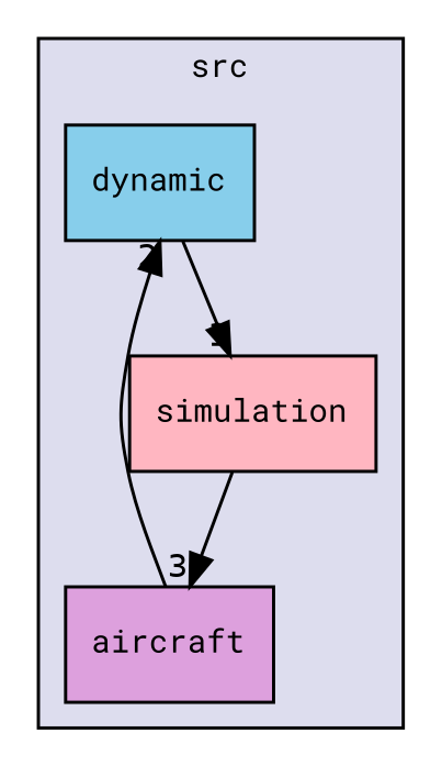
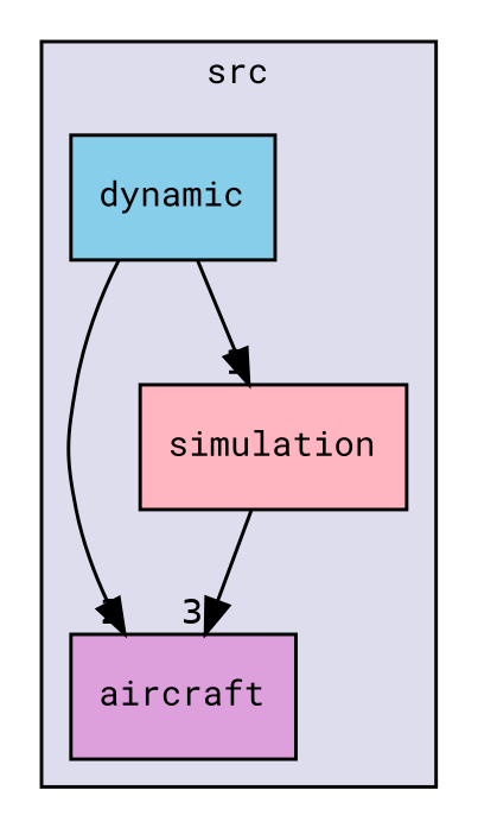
  digraph {
    compound=true
    fontname="Roboto Mono"
    node [fontname="Roboto Mono" fontsize=10 shape=box style=filled]
    edge [fontname="Roboto Mono" labeldistance=1.5 labelfontname=Helvetica labelfontsize=10]
    n1 [fillcolor=skyblue label=dynamic]
    n2 [fillcolor=plum label=aircraft]
    n3 [fillcolor=lightpink label=simulation pencolor=black]
    subgraph cluster_1 {
      bgcolor="#ddddee"
      fontsize=10
      label=src
      pencolor=black
      n1
      n2
      n3
    }
    n1 -> n3 [headlabel=1]
-   n2 -> n1 [headlabel=2]
+   n1 -> n2 [headlabel=2]
    n3 -> n2 [headlabel=3]
  }
